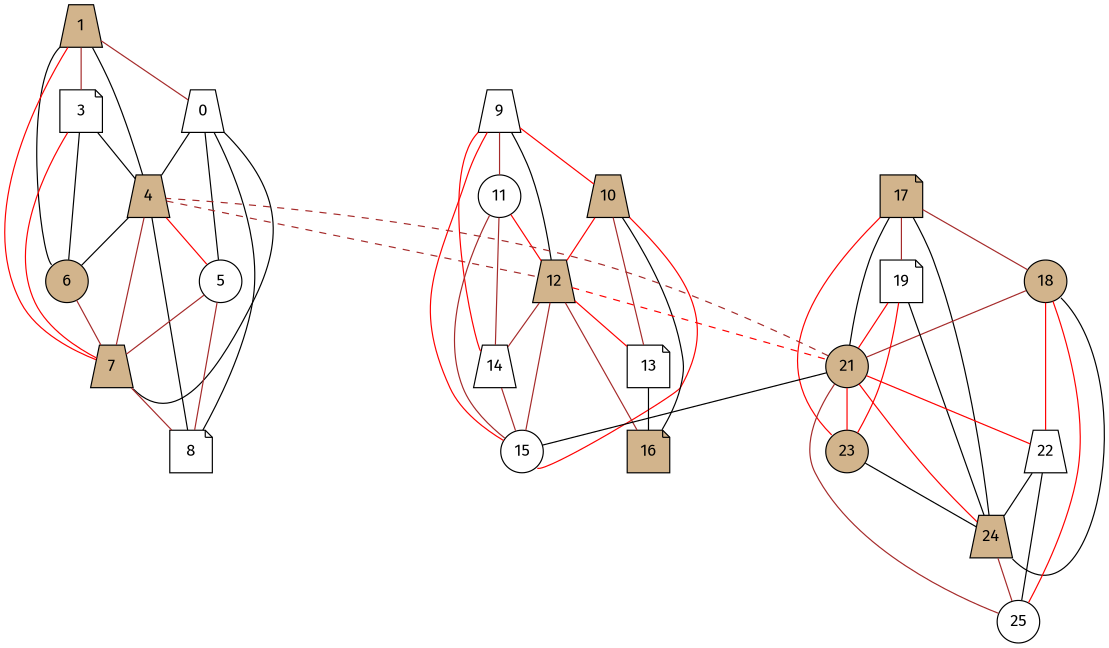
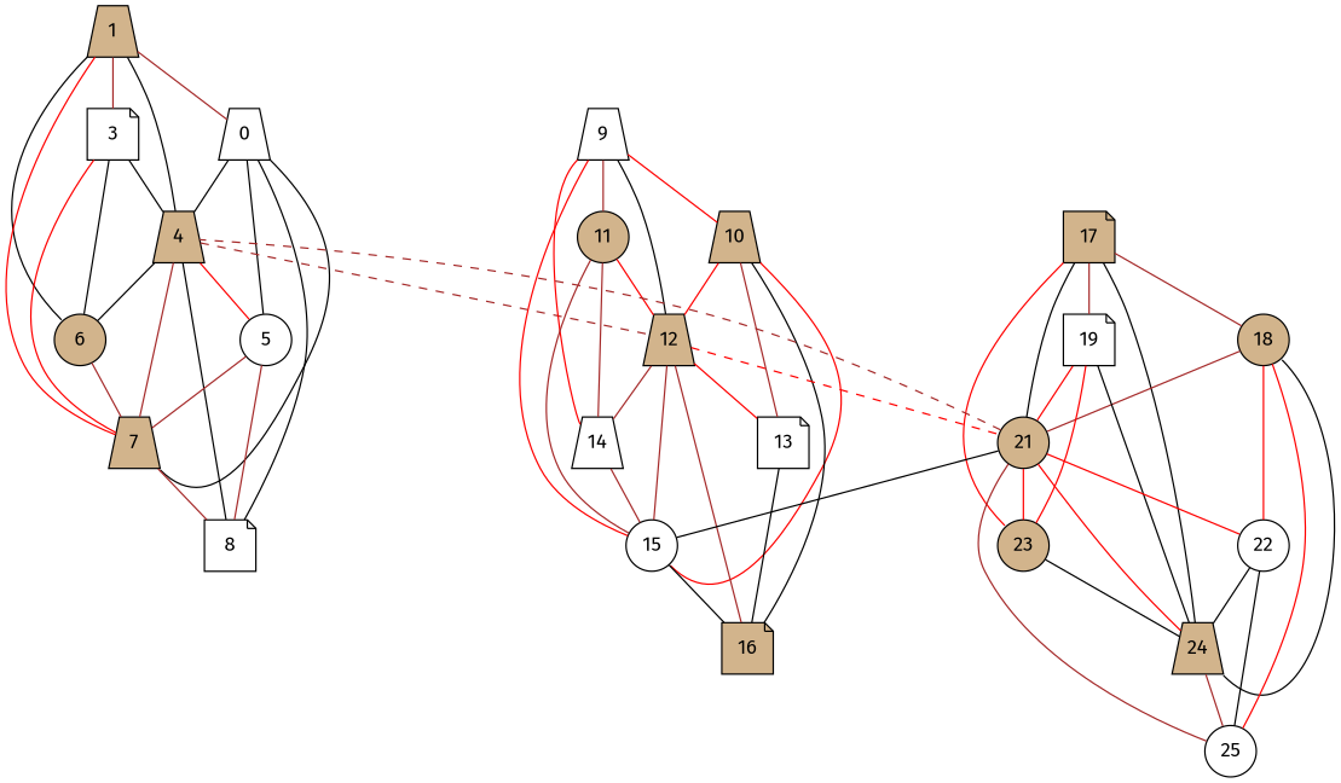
  graph {
    fontname="Fira Sans"
    splines=true
    node [color=black fillcolor=tan fixedsize=true fontname="Fira Sans" shape=trapezium style=filled]
    edge [color=brown fontname="Fira Sans"]
    n1 [label=1 width=0.5]
    n2 [fillcolor=white label=0 width=0.5]
    n3 [fillcolor=white label=3 shape=note width=0.5]
    n4 [label=4 width=0.5]
    n5 [label=6 shape=circle width=0.5]
    n6 [label=7 width=0.5]
    n7 [fillcolor=white label=5 shape=circle width=0.5]
    n8 [fillcolor=white label=8 shape=note width=0.5]
    n9 [fillcolor=white label=9 width=0.5]
    n10 [label=10 width=0.5]
-   n11 [fillcolor=white label=11 shape=circle width=0.5]
+   n11 [label=11 shape=circle width=0.5]
    n12 [label=12 width=0.5]
    n13 [fillcolor=white label=14 width=0.5]
    n14 [fillcolor=white label=15 shape=circle width=0.5]
    n15 [fillcolor=white label=13 shape=note width=0.5]
    n16 [label=16 shape=note width=0.5]
    n17 [label=17 shape=note width=0.5]
    n18 [label=18 shape=circle width=0.5]
    n19 [fillcolor=white label=19 shape=note width=0.5]
    n20 [label=21 shape=circle width=0.5]
    n21 [label=23 shape=circle width=0.5]
    n22 [label=24 width=0.5]
-   n23 [fillcolor=white label=22 width=0.5]
+   n23 [fillcolor=white label=22 shape=circle width=0.5]
    n24 [fillcolor=white label=25 shape=circle width=0.5]
    subgraph sub_1 {
      n1
      n2
      n3
      n4
      n5
      n6
      n7
      n8
    }
    subgraph sub_2 {
      n9
      n10
      n11
      n12
      n13
      n14
      n15
      n16
    }
    subgraph sub_3 {
      n17
      n18
      n19
      n20
      n21
      n22
      n23
      n24
    }
    n1 -- n2
    n1 -- n3
    n1 -- n4 [color=black]
    n1 -- n5 [color=black headport=nw tailport=sw]
    n1 -- n6 [color=red]
    n2 -- n4 [color=black]
    n2 -- n6 [color=black headport=se tailport=se]
    n2 -- n7 [color=black]
    n2 -- n8 [color=black]
    n3 -- n4 [color=black]
    n3 -- n5 [color=black]
    n3 -- n6 [color=red]
    n4 -- n5 [color=black]
    n4 -- n6
    n4 -- n7 [color=red]
    n4 -- n8 [color=black]
    n4 -- n12 [style=dashed]
    n5 -- n6
    n6 -- n8
    n7 -- n6
    n7 -- n8
    n9 -- n10 [color=red]
    n9 -- n11
    n9 -- n12 [color=black]
    n9 -- n13 [color=red headport=nw tailport=sw]
    n9 -- n14 [color=red]
    n10 -- n12 [color=red]
    n10 -- n14 [color=red headport=se tailport=se]
    n10 -- n15
    n10 -- n16 [color=black]
    n11 -- n12 [color=red]
    n11 -- n13
    n11 -- n14
    n12 -- n13
    n12 -- n14
    n12 -- n15 [color=red]
    n12 -- n16
    n12 -- n20 [color=red style=dashed]
    n13 -- n14
+   n14 -- n16 [color=black]
    n15 -- n16 [color=black]
    n17 -- n18
    n17 -- n19
    n17 -- n20 [color=black]
    n17 -- n21 [color=red headport=nw tailport=sw]
    n17 -- n22 [color=black]
    n18 -- n20
    n18 -- n22 [color=black headport=se tailport=se]
    n18 -- n23 [color=red]
    n18 -- n24 [color=red]
    n19 -- n20 [color=red]
    n19 -- n21 [color=red]
    n19 -- n22 [color=black]
    n20 -- n4 [style=dashed]
    n20 -- n14 [color=black]
    n20 -- n21 [color=red]
    n20 -- n22 [color=red]
    n20 -- n23 [color=red]
    n20 -- n24
    n21 -- n22 [color=black]
    n22 -- n24
    n23 -- n22 [color=black]
    n23 -- n24 [color=black]
  }
